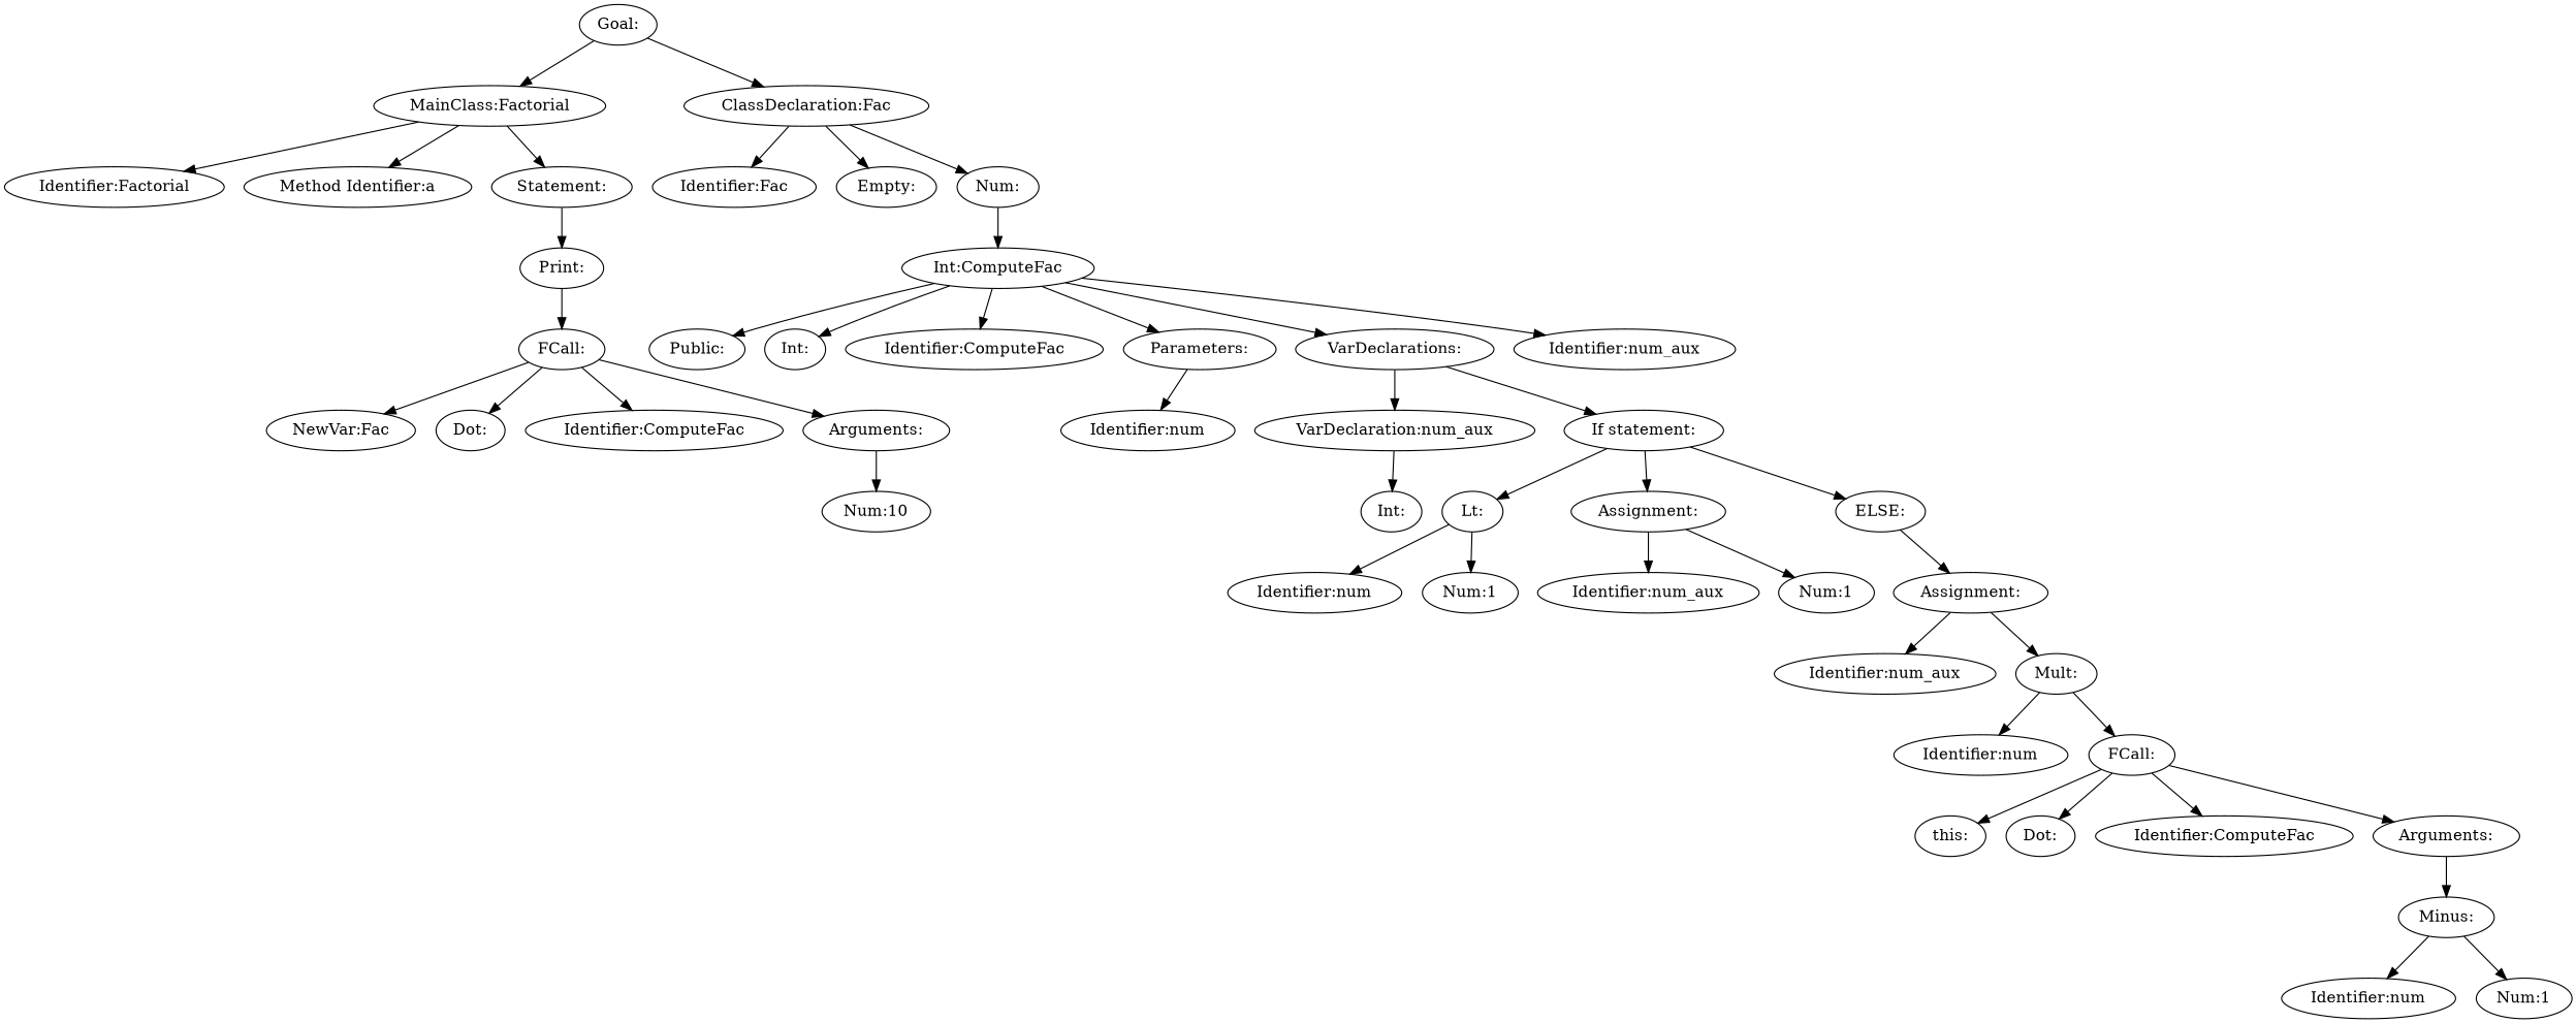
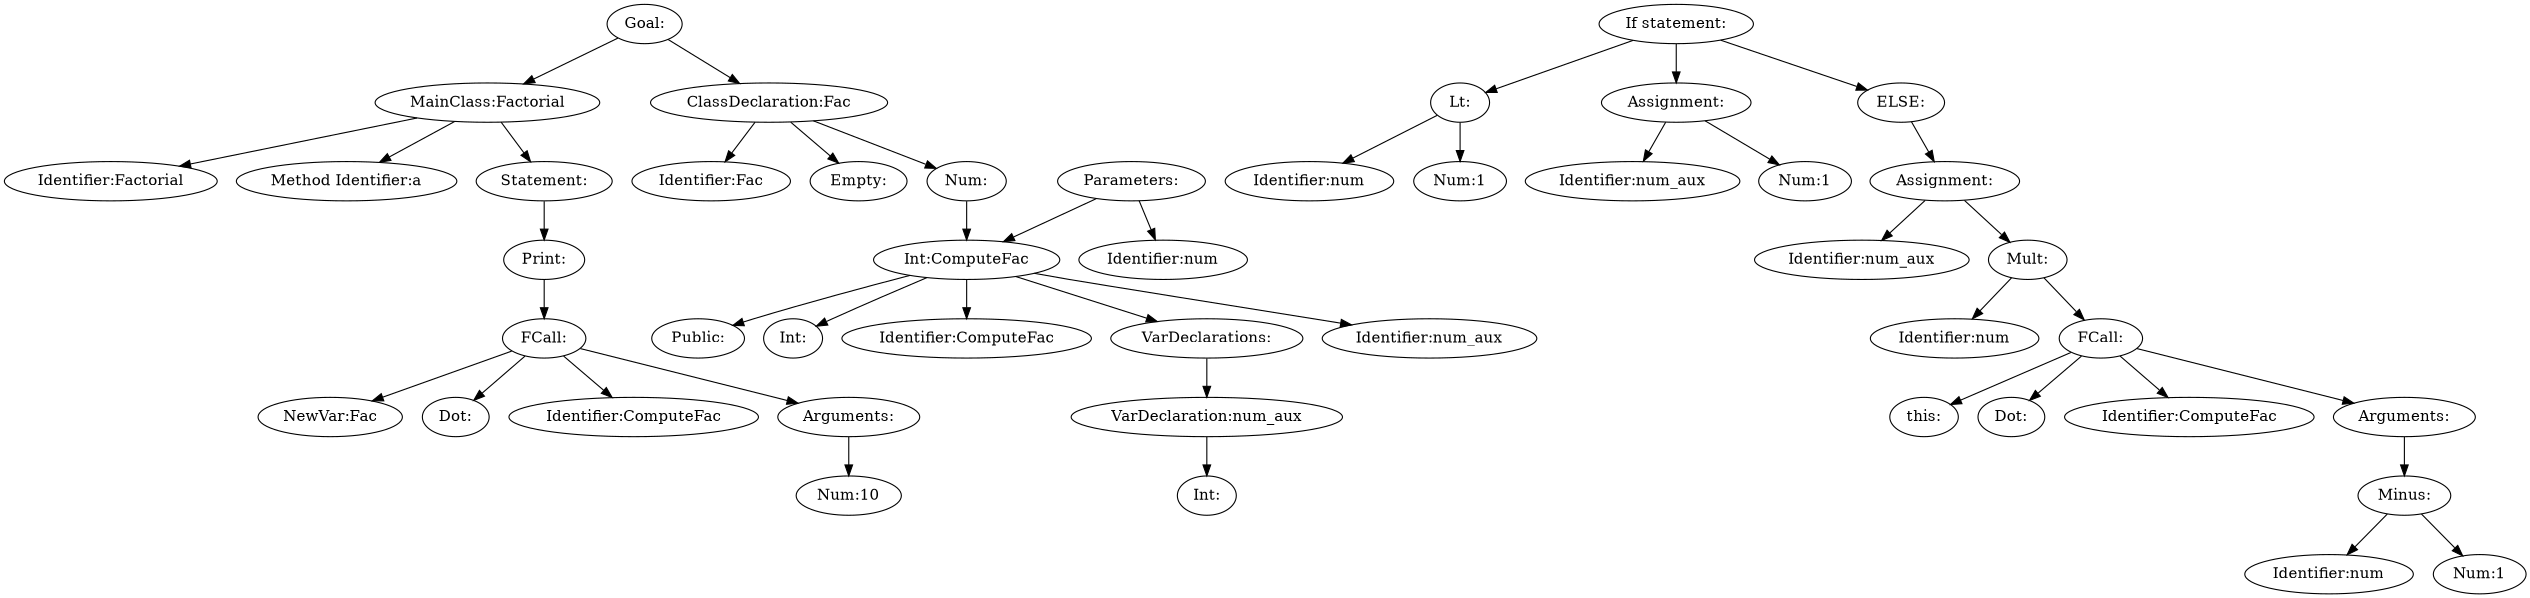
  digraph {
    n1 [label="Goal:"]
    n2 [label="MainClass:Factorial"]
    n3 [label="ClassDeclaration:Fac"]
    n4 [label="Identifier:Factorial"]
    n5 [label="Method Identifier:a"]
    n6 [label="Statement:"]
    n7 [label="Identifier:Fac"]
    n8 [label="Empty:"]
    n9 [label="Num:"]
    n10 [label="Print:"]
    n11 [label="FCall:"]
    n12 [label="NewVar:Fac"]
    n13 [label="Dot:"]
    n14 [label="Identifier:ComputeFac"]
    n15 [label="Arguments:"]
    n16 [label="Num:10"]
    n17 [label="Int:ComputeFac"]
    n18 [label="Public:"]
    n19 [label="Int:"]
    n20 [label="Identifier:ComputeFac"]
    n21 [label="Parameters:"]
    n22 [label="VarDeclarations:"]
    n23 [label="Identifier:num_aux"]
    n24 [label="Identifier:num"]
    n25 [label="VarDeclaration:num_aux"]
    n26 [label="If statement:"]
    n27 [label="Int:"]
    n28 [label="Lt:"]
    n29 [label="Assignment:"]
    n30 [label="ELSE:"]
    n31 [label="Identifier:num"]
    n32 [label="Num:1"]
    n33 [label="Identifier:num_aux"]
    n34 [label="Num:1"]
    n35 [label="Assignment:"]
    n36 [label="Identifier:num_aux"]
    n37 [label="Mult:"]
    n38 [label="Identifier:num"]
    n39 [label="FCall:"]
    n40 [label="this:"]
    n41 [label="Dot:"]
    n42 [label="Identifier:ComputeFac"]
    n43 [label="Arguments:"]
    n44 [label="Minus:"]
    n45 [label="Identifier:num"]
    n46 [label="Num:1"]
    n1 -> n2
    n1 -> n3
    n2 -> n4
    n2 -> n5
    n2 -> n6
    n3 -> n7
    n3 -> n8
    n3 -> n9
    n6 -> n10
    n9 -> n17
    n10 -> n11
    n11 -> n12
    n11 -> n13
    n11 -> n14
    n11 -> n15
    n15 -> n16
    n17 -> n18
    n17 -> n19
    n17 -> n20
-   n17 -> n21
+   n21 -> n17
    n17 -> n22
    n17 -> n23
    n21 -> n24
    n22 -> n25
-   n22 -> n26
    n25 -> n27
    n26 -> n28
    n26 -> n29
    n26 -> n30
    n28 -> n31
    n28 -> n32
    n29 -> n33
    n29 -> n34
    n30 -> n35
    n35 -> n36
    n35 -> n37
    n37 -> n38
    n37 -> n39
    n39 -> n40
    n39 -> n41
    n39 -> n42
    n39 -> n43
    n43 -> n44
    n44 -> n45
    n44 -> n46
  }
